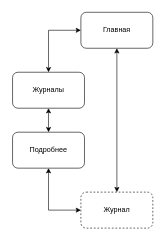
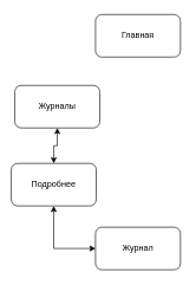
  <mxCell id="0" />
  <mxCell id="1" parent="0" />
- <mxCell id="2" style="edgeStyle=orthogonalEdgeStyle;rounded=0;orthogonalLoop=1;jettySize=auto;html=1;exitX=0;exitY=0.5;exitDx=0;exitDy=0;entryX=0.5;entryY=0;entryDx=0;entryDy=0;strokeColor=default;startArrow=classic;startFill=1;" edge="1" parent="1" source="4" target="6"><mxGeometry relative="1" as="geometry" /></mxCell>
- <mxCell id="3" style="edgeStyle=orthogonalEdgeStyle;rounded=0;orthogonalLoop=1;jettySize=auto;html=1;exitX=0.5;exitY=1;exitDx=0;exitDy=0;entryX=0.5;entryY=0;entryDx=0;entryDy=0;startArrow=classic;startFill=1;" edge="1" parent="1" source="4" target="9"><mxGeometry relative="1" as="geometry" /></mxCell>
  <mxCell id="4" value="Главная" style="rounded=1;whiteSpace=wrap;html=1;" vertex="1" parent="1"><mxGeometry x="134" y="20" width="120" height="60" as="geometry" /></mxCell>
  <mxCell id="5" style="edgeStyle=orthogonalEdgeStyle;rounded=0;orthogonalLoop=1;jettySize=auto;html=1;exitX=0.5;exitY=1;exitDx=0;exitDy=0;entryX=0.5;entryY=0;entryDx=0;entryDy=0;startArrow=classic;startFill=1;" edge="1" parent="1" source="6" target="8"><mxGeometry relative="1" as="geometry" /></mxCell>
  <mxCell id="6" value="Журналы" style="rounded=1;whiteSpace=wrap;html=1;" vertex="1" parent="1"><mxGeometry x="20" y="120" width="120" height="60" as="geometry" /></mxCell>
  <mxCell id="7" style="edgeStyle=orthogonalEdgeStyle;rounded=0;orthogonalLoop=1;jettySize=auto;html=1;exitX=0.5;exitY=1;exitDx=0;exitDy=0;entryX=0;entryY=0.5;entryDx=0;entryDy=0;startArrow=classic;startFill=1;" edge="1" parent="1" source="8" target="9"><mxGeometry relative="1" as="geometry" /></mxCell>
- <mxCell id="8" value="Подробнее" style="rounded=1;whiteSpace=wrap;html=1;" vertex="1" parent="1"><mxGeometry x="20" y="220" width="120" height="60" as="geometry" /></mxCell>
- <mxCell id="9" value="Журнал" style="rounded=1;whiteSpace=wrap;html=1;dashed=1;" vertex="1" parent="1"><mxGeometry x="134" y="320" width="120" height="60" as="geometry" /></mxCell>
+ <mxCell id="8" value="Подробнее" style="rounded=1;whiteSpace=wrap;html=1;" vertex="1" parent="1"><mxGeometry x="15" y="230" width="120" height="60" as="geometry" /></mxCell>
+ <mxCell id="9" value="Журнал" style="rounded=1;whiteSpace=wrap;html=1;" vertex="1" parent="1"><mxGeometry x="134" y="320" width="120" height="60" as="geometry" /></mxCell>
